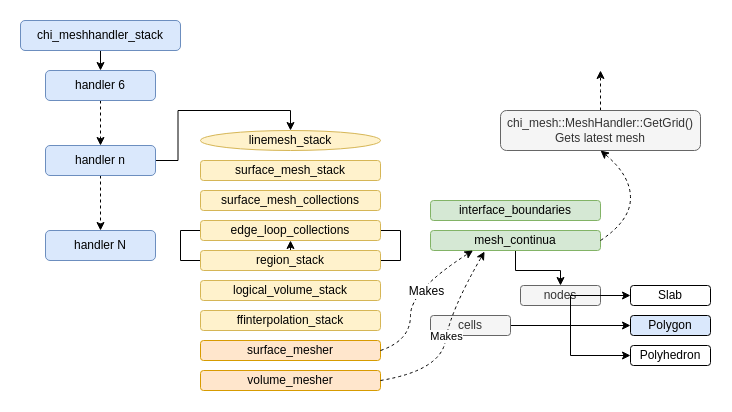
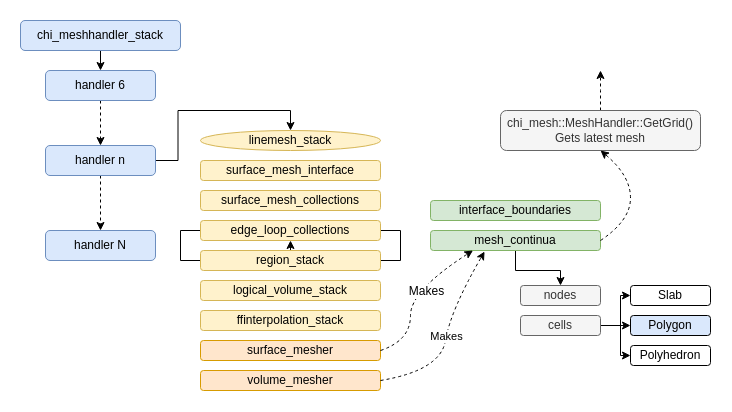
  <mxCell id="0" />
  <mxCell id="1" parent="0" />
  <mxCell id="2" style="edgeStyle=orthogonalEdgeStyle;rounded=0;orthogonalLoop=1;jettySize=auto;html=1;exitX=0.5;exitY=1;exitDx=0;exitDy=0;entryX=0.5;entryY=0;entryDx=0;entryDy=0;" edge="1" parent="1" source="3" target="15"><mxGeometry relative="1" as="geometry" /></mxCell>
  <mxCell id="3" value="chi_meshhandler_stack" style="rounded=1;whiteSpace=wrap;html=1;fillColor=#dae8fc;strokeColor=#6c8ebf;" vertex="1" parent="1"><mxGeometry x="20" y="20" width="160" height="30" as="geometry" /></mxCell>
- <mxCell id="4" value="surface_mesh_stack" style="rounded=1;whiteSpace=wrap;html=1;align=center;fillColor=#fff2cc;strokeColor=#d6b656;" vertex="1" parent="1"><mxGeometry x="200" y="160" width="180" height="20" as="geometry" /></mxCell>
+ <mxCell id="4" value="surface_mesh_interface" style="rounded=1;whiteSpace=wrap;html=1;align=center;fillColor=#fff2cc;strokeColor=#d6b656;" vertex="1" parent="1"><mxGeometry x="200" y="160" width="180" height="20" as="geometry" /></mxCell>
  <mxCell id="5" style="edgeStyle=orthogonalEdgeStyle;rounded=0;orthogonalLoop=1;jettySize=auto;html=1;exitX=1;exitY=0.5;exitDx=0;exitDy=0;" edge="1" parent="1" source="6" target="9"><mxGeometry relative="1" as="geometry" /></mxCell>
  <mxCell id="6" value="region_stack" style="rounded=1;whiteSpace=wrap;html=1;align=center;fillColor=#fff2cc;strokeColor=#d6b656;" vertex="1" parent="1"><mxGeometry x="200" y="250" width="180" height="20" as="geometry" /></mxCell>
  <mxCell id="7" value="linemesh_stack" style="ellipse;whiteSpace=wrap;html=1;align=center;fillColor=#fff2cc;strokeColor=#d6b656;" vertex="1" parent="1"><mxGeometry x="200" y="130" width="180" height="20" as="geometry" /></mxCell>
  <mxCell id="8" value="logical_volume_stack" style="rounded=1;whiteSpace=wrap;html=1;align=center;fillColor=#fff2cc;strokeColor=#d6b656;" vertex="1" parent="1"><mxGeometry x="200" y="280" width="180" height="20" as="geometry" /></mxCell>
  <mxCell id="9" value="edge_loop_collections" style="rounded=1;whiteSpace=wrap;html=1;align=center;fillColor=#fff2cc;strokeColor=#d6b656;" vertex="1" parent="1"><mxGeometry x="200" y="220" width="180" height="20" as="geometry" /></mxCell>
  <mxCell id="10" value="surface_mesh_collections" style="rounded=1;whiteSpace=wrap;html=1;align=center;fillColor=#fff2cc;strokeColor=#d6b656;" vertex="1" parent="1"><mxGeometry x="200" y="190" width="180" height="20" as="geometry" /></mxCell>
  <mxCell id="11" value="ffinterpolation_stack" style="rounded=1;whiteSpace=wrap;html=1;align=center;fillColor=#fff2cc;strokeColor=#d6b656;" vertex="1" parent="1"><mxGeometry x="200" y="310" width="180" height="20" as="geometry" /></mxCell>
  <mxCell id="12" value="surface_mesher" style="rounded=1;whiteSpace=wrap;html=1;align=center;fillColor=#ffe6cc;strokeColor=#d79b00;" vertex="1" parent="1"><mxGeometry x="200" y="340" width="180" height="20" as="geometry" /></mxCell>
  <mxCell id="13" value="volume_mesher" style="rounded=1;whiteSpace=wrap;html=1;align=center;fillColor=#ffe6cc;strokeColor=#d79b00;" vertex="1" parent="1"><mxGeometry x="200" y="370" width="180" height="20" as="geometry" /></mxCell>
  <mxCell id="14" style="edgeStyle=orthogonalEdgeStyle;rounded=0;orthogonalLoop=1;jettySize=auto;html=1;exitX=0.5;exitY=1;exitDx=0;exitDy=0;entryX=0.5;entryY=0;entryDx=0;entryDy=0;dashed=1;" edge="1" parent="1" source="15" target="18"><mxGeometry relative="1" as="geometry" /></mxCell>
  <mxCell id="15" value="handler 6" style="rounded=1;whiteSpace=wrap;html=1;fillColor=#dae8fc;strokeColor=#6c8ebf;" vertex="1" parent="1"><mxGeometry x="45" y="70" width="110" height="30" as="geometry" /></mxCell>
  <mxCell id="16" style="edgeStyle=orthogonalEdgeStyle;rounded=0;orthogonalLoop=1;jettySize=auto;html=1;exitX=0.5;exitY=1;exitDx=0;exitDy=0;dashed=1;" edge="1" parent="1" source="18" target="19"><mxGeometry relative="1" as="geometry" /></mxCell>
  <mxCell id="17" style="edgeStyle=orthogonalEdgeStyle;rounded=0;orthogonalLoop=1;jettySize=auto;html=1;exitX=1;exitY=0.5;exitDx=0;exitDy=0;entryX=0.5;entryY=0;entryDx=0;entryDy=0;" edge="1" parent="1" source="18" target="7"><mxGeometry relative="1" as="geometry" /></mxCell>
  <mxCell id="18" value="handler n" style="rounded=1;whiteSpace=wrap;html=1;fillColor=#dae8fc;strokeColor=#6c8ebf;" vertex="1" parent="1"><mxGeometry x="45" y="145" width="110" height="30" as="geometry" /></mxCell>
  <mxCell id="19" value="handler N" style="rounded=1;whiteSpace=wrap;html=1;fillColor=#dae8fc;strokeColor=#6c8ebf;" vertex="1" parent="1"><mxGeometry x="45" y="230" width="110" height="30" as="geometry" /></mxCell>
  <mxCell id="20" value="interface_boundaries" style="rounded=1;whiteSpace=wrap;html=1;align=center;fillColor=#d5e8d4;strokeColor=#82b366;" vertex="1" parent="1"><mxGeometry x="430" y="200" width="170" height="20" as="geometry" /></mxCell>
  <mxCell id="21" style="edgeStyle=orthogonalEdgeStyle;rounded=0;orthogonalLoop=1;jettySize=auto;html=1;exitX=0.5;exitY=1;exitDx=0;exitDy=0;entryX=0.5;entryY=0;entryDx=0;entryDy=0;" edge="1" parent="1" source="22" target="23"><mxGeometry relative="1" as="geometry" /></mxCell>
  <mxCell id="22" value="mesh_continua" style="rounded=1;whiteSpace=wrap;html=1;align=center;fillColor=#d5e8d4;strokeColor=#82b366;" vertex="1" parent="1"><mxGeometry x="430" y="230" width="170" height="20" as="geometry" /></mxCell>
  <mxCell id="23" value="nodes" style="rounded=1;whiteSpace=wrap;html=1;align=center;fillColor=#f5f5f5;strokeColor=#666666;fontColor=#333333;" vertex="1" parent="1"><mxGeometry x="520" y="285" width="80" height="20" as="geometry" /></mxCell>
  <mxCell id="24" style="edgeStyle=orthogonalEdgeStyle;rounded=0;orthogonalLoop=1;jettySize=auto;html=1;exitX=1;exitY=0.5;exitDx=0;exitDy=0;entryX=0;entryY=0.5;entryDx=0;entryDy=0;" edge="1" parent="1" source="27" target="29"><mxGeometry relative="1" as="geometry" /></mxCell>
  <mxCell id="25" style="edgeStyle=orthogonalEdgeStyle;rounded=0;orthogonalLoop=1;jettySize=auto;html=1;exitX=1;exitY=0.5;exitDx=0;exitDy=0;entryX=0;entryY=0.5;entryDx=0;entryDy=0;" edge="1" parent="1" source="27" target="28"><mxGeometry relative="1" as="geometry" /></mxCell>
  <mxCell id="26" style="edgeStyle=orthogonalEdgeStyle;rounded=0;orthogonalLoop=1;jettySize=auto;html=1;exitX=1;exitY=0.5;exitDx=0;exitDy=0;entryX=0;entryY=0.5;entryDx=0;entryDy=0;" edge="1" parent="1" source="27" target="30"><mxGeometry relative="1" as="geometry" /></mxCell>
- <mxCell id="27" value="cells" style="rounded=1;whiteSpace=wrap;html=1;align=center;fillColor=#f5f5f5;strokeColor=#666666;fontColor=#333333;" vertex="1" parent="1"><mxGeometry x="430" y="315" width="80" height="20" as="geometry" /></mxCell>
+ <mxCell id="27" value="cells" style="rounded=1;whiteSpace=wrap;html=1;align=center;fillColor=#f5f5f5;strokeColor=#666666;fontColor=#333333;" vertex="1" parent="1"><mxGeometry x="520" y="315" width="80" height="20" as="geometry" /></mxCell>
  <mxCell id="28" value="Slab" style="rounded=1;whiteSpace=wrap;html=1;align=center;" vertex="1" parent="1"><mxGeometry x="630" y="285" width="80" height="20" as="geometry" /></mxCell>
  <mxCell id="29" value="Polygon" style="rounded=1;whiteSpace=wrap;html=1;align=center;fillColor=#dae8fc;" vertex="1" parent="1"><mxGeometry x="630" y="315" width="80" height="20" as="geometry" /></mxCell>
  <mxCell id="30" value="Polyhedron" style="rounded=1;whiteSpace=wrap;html=1;align=center;" vertex="1" parent="1"><mxGeometry x="630" y="345" width="80" height="20" as="geometry" /></mxCell>
  <mxCell id="31" value="" style="curved=1;endArrow=classic;html=1;exitX=1;exitY=0.5;exitDx=0;exitDy=0;entryX=0.25;entryY=1;entryDx=0;entryDy=0;dashed=1;" edge="1" parent="1" source="12" target="22"><mxGeometry width="50" height="50" relative="1" as="geometry"><mxPoint x="410" y="340" as="sourcePoint" /><mxPoint x="460" y="290" as="targetPoint" /><Array as="points"><mxPoint x="410" y="340" /><mxPoint x="410" y="290" /></Array></mxGeometry></mxCell>
  <mxCell id="32" value="Makes" style="text;html=1;align=center;verticalAlign=middle;resizable=0;points=[];labelBackgroundColor=#ffffff;" vertex="1" connectable="0" parent="31"><mxGeometry x="0.203" y="-9" relative="1" as="geometry"><mxPoint as="offset" /></mxGeometry></mxCell>
  <mxCell id="33" value="Makes" style="curved=1;endArrow=classic;html=1;dashed=1;exitX=1;exitY=0.5;exitDx=0;exitDy=0;entryX=0.318;entryY=1.05;entryDx=0;entryDy=0;entryPerimeter=0;" edge="1" parent="1" source="13" target="22"><mxGeometry width="50" height="50" relative="1" as="geometry"><mxPoint x="420" y="360" as="sourcePoint" /><mxPoint x="470" y="250" as="targetPoint" /><Array as="points"><mxPoint x="440" y="370" /><mxPoint x="450" y="310" /></Array></mxGeometry></mxCell>
  <mxCell id="34" style="edgeStyle=orthogonalEdgeStyle;rounded=0;orthogonalLoop=1;jettySize=auto;html=1;exitX=0.5;exitY=0;exitDx=0;exitDy=0;dashed=1;" edge="1" parent="1" source="35"><mxGeometry relative="1" as="geometry"><mxPoint x="600" y="70" as="targetPoint" /></mxGeometry></mxCell>
  <mxCell id="35" value="chi_mesh::MeshHandler::GetGrid()&lt;br&gt;Gets latest mesh" style="rounded=1;whiteSpace=wrap;html=1;align=center;fillColor=#f5f5f5;strokeColor=#666666;fontColor=#333333;" vertex="1" parent="1"><mxGeometry x="500" y="110" width="200" height="40" as="geometry" /></mxCell>
  <mxCell id="36" value="" style="curved=1;endArrow=classic;html=1;dashed=1;exitX=1;exitY=0.5;exitDx=0;exitDy=0;entryX=0.5;entryY=1;entryDx=0;entryDy=0;" edge="1" parent="1" source="22" target="35"><mxGeometry width="50" height="50" relative="1" as="geometry"><mxPoint x="630" y="225" as="sourcePoint" /><mxPoint x="680" y="175" as="targetPoint" /><Array as="points"><mxPoint x="630" y="220" /><mxPoint x="630" y="175" /></Array></mxGeometry></mxCell>
